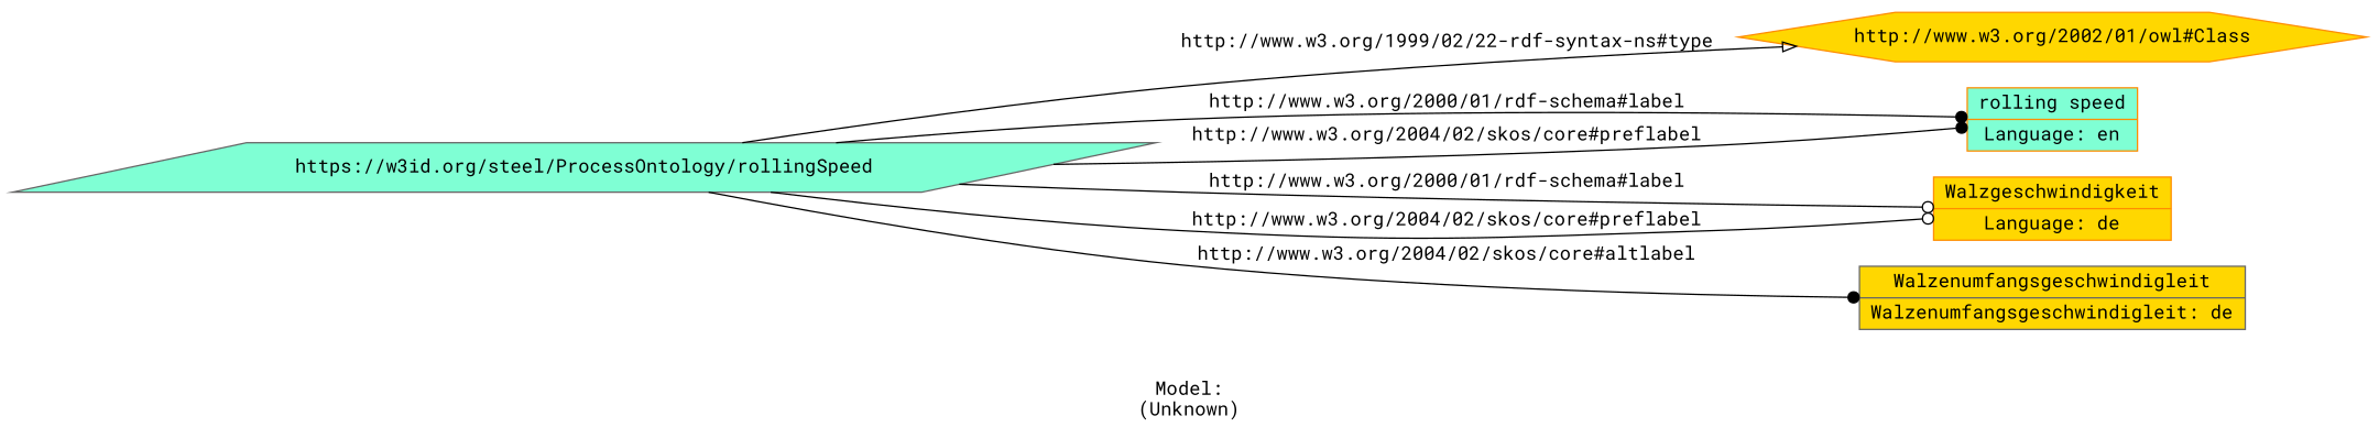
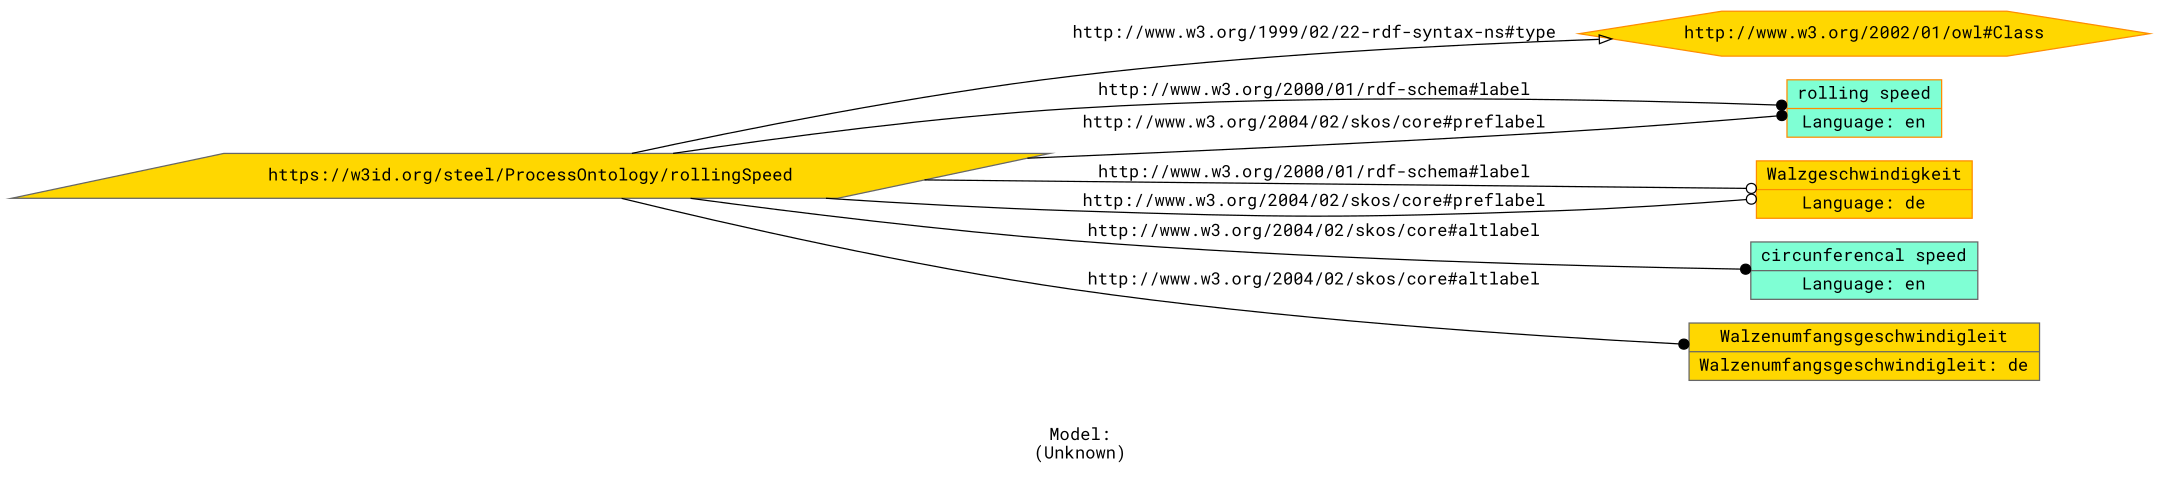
  digraph {
    fontname="Roboto Mono"
    label="\n\nModel:\n(Unknown)"
    rankdir=LR
    node [color=gray40 fillcolor=aquamarine fontname="Roboto Mono" shape=record style=filled]
    edge [arrowhead=dot fontname="Roboto Mono"]
-   n1 [label="https://w3id.org/steel/ProcessOntology/rollingSpeed" shape=parallelogram]
+   n1 [fillcolor=gold label="https://w3id.org/steel/ProcessOntology/rollingSpeed" shape=parallelogram]
    n2 [color=darkorange fillcolor=gold label="http://www.w3.org/2002/01/owl#Class" shape=hexagon]
    n3 [color=darkorange label="rolling speed|Language: en"]
    n4 [color=darkorange fillcolor=gold label="Walzgeschwindigkeit|Language: de"]
+   n5 [label="circunferencal speed|Language: en"]
    n6 [fillcolor=gold label="Walzenumfangsgeschwindigleit|Walzenumfangsgeschwindigleit: de"]
    n1 -> n2 [arrowhead=onormal label="http://www.w3.org/1999/02/22-rdf-syntax-ns#type"]
    n1 -> n3 [label="http://www.w3.org/2000/01/rdf-schema#label"]
    n1 -> n3 [label="http://www.w3.org/2004/02/skos/core#preflabel"]
    n1 -> n4 [arrowhead=odot label="http://www.w3.org/2000/01/rdf-schema#label"]
    n1 -> n4 [arrowhead=odot label="http://www.w3.org/2004/02/skos/core#preflabel"]
+   n1 -> n5 [label="http://www.w3.org/2004/02/skos/core#altlabel"]
    n1 -> n6 [label="http://www.w3.org/2004/02/skos/core#altlabel"]
  }
